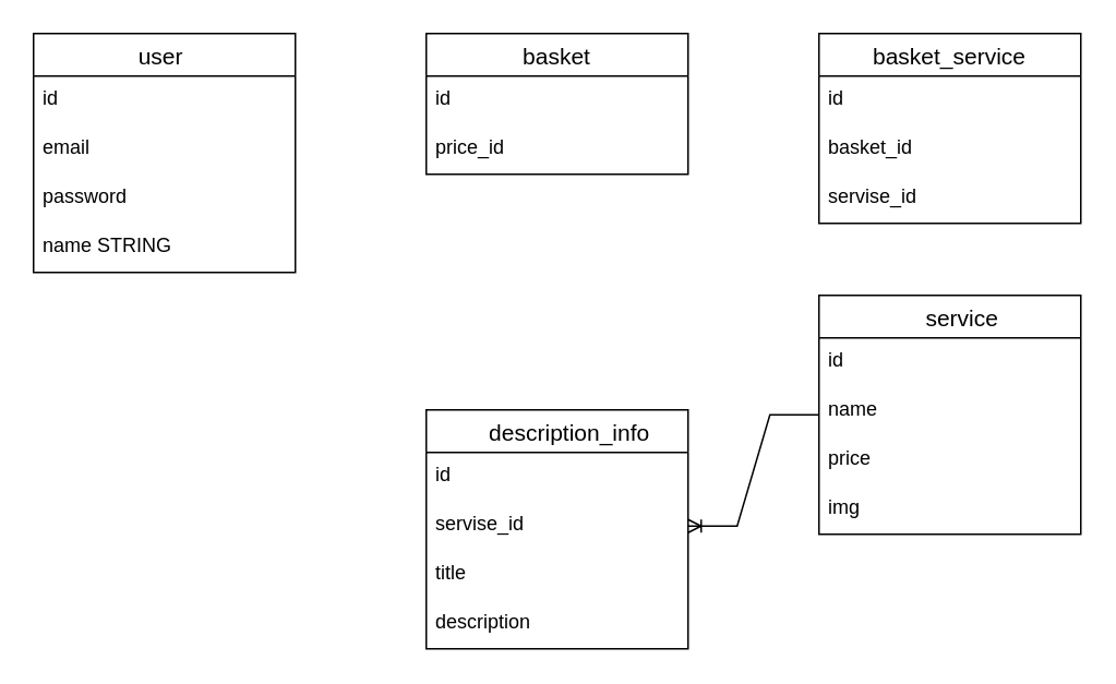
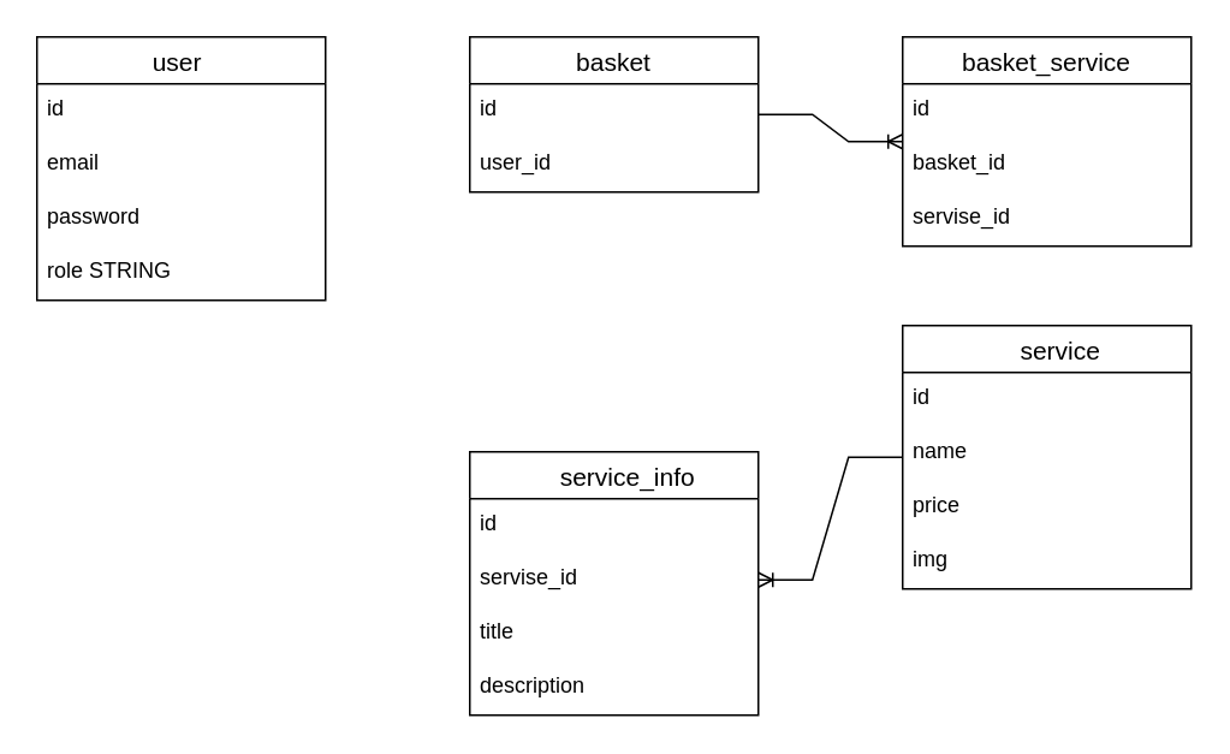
  <mxCell id="0" />
  <mxCell id="1" parent="0" />
  <mxCell id="2" value="basket" style="swimlane;fontStyle=0;childLayout=stackLayout;horizontal=1;startSize=26;horizontalStack=0;resizeParent=1;resizeParentMax=0;resizeLast=0;collapsible=1;marginBottom=0;align=center;fontSize=14;" vertex="1" parent="1"><mxGeometry x="260" y="20" width="160" height="86" as="geometry" /></mxCell>
  <mxCell id="3" value="id" style="text;strokeColor=none;fillColor=none;spacingLeft=4;spacingRight=4;overflow=hidden;rotatable=0;points=[[0,0.5],[1,0.5]];portConstraint=eastwest;fontSize=12;" vertex="1" parent="2"><mxGeometry y="26" width="160" height="30" as="geometry" /></mxCell>
- <mxCell id="4" value="price_id" style="text;strokeColor=none;fillColor=none;spacingLeft=4;spacingRight=4;overflow=hidden;rotatable=0;points=[[0,0.5],[1,0.5]];portConstraint=eastwest;fontSize=12;" vertex="1" parent="2"><mxGeometry y="56" width="160" height="30" as="geometry" /></mxCell>
+ <mxCell id="4" value="user_id" style="text;strokeColor=none;fillColor=none;spacingLeft=4;spacingRight=4;overflow=hidden;rotatable=0;points=[[0,0.5],[1,0.5]];portConstraint=eastwest;fontSize=12;" vertex="1" parent="2"><mxGeometry y="56" width="160" height="30" as="geometry" /></mxCell>
  <mxCell id="5" value="user " style="swimlane;fontStyle=0;childLayout=stackLayout;horizontal=1;startSize=26;horizontalStack=0;resizeParent=1;resizeParentMax=0;resizeLast=0;collapsible=1;marginBottom=0;align=center;fontSize=14;" vertex="1" parent="1"><mxGeometry x="20" y="20" width="160" height="146" as="geometry" /></mxCell>
  <mxCell id="6" value="id&#10;" style="text;strokeColor=none;fillColor=none;spacingLeft=4;spacingRight=4;overflow=hidden;rotatable=0;points=[[0,0.5],[1,0.5]];portConstraint=eastwest;fontSize=12;" vertex="1" parent="5"><mxGeometry y="26" width="160" height="30" as="geometry" /></mxCell>
  <mxCell id="7" value="email" style="text;strokeColor=none;fillColor=none;spacingLeft=4;spacingRight=4;overflow=hidden;rotatable=0;points=[[0,0.5],[1,0.5]];portConstraint=eastwest;fontSize=12;" vertex="1" parent="5"><mxGeometry y="56" width="160" height="30" as="geometry" /></mxCell>
  <mxCell id="8" value="password" style="text;strokeColor=none;fillColor=none;spacingLeft=4;spacingRight=4;overflow=hidden;rotatable=0;points=[[0,0.5],[1,0.5]];portConstraint=eastwest;fontSize=12;" vertex="1" parent="5"><mxGeometry y="86" width="160" height="30" as="geometry" /></mxCell>
- <mxCell id="9" value="name STRING" style="text;strokeColor=none;fillColor=none;spacingLeft=4;spacingRight=4;overflow=hidden;rotatable=0;points=[[0,0.5],[1,0.5]];portConstraint=eastwest;fontSize=12;" vertex="1" parent="5"><mxGeometry y="116" width="160" height="30" as="geometry" /></mxCell>
+ <mxCell id="9" value="role STRING" style="text;strokeColor=none;fillColor=none;spacingLeft=4;spacingRight=4;overflow=hidden;rotatable=0;points=[[0,0.5],[1,0.5]];portConstraint=eastwest;fontSize=12;" vertex="1" parent="5"><mxGeometry y="116" width="160" height="30" as="geometry" /></mxCell>
  <mxCell id="10" value="basket_service" style="swimlane;fontStyle=0;childLayout=stackLayout;horizontal=1;startSize=26;horizontalStack=0;resizeParent=1;resizeParentMax=0;resizeLast=0;collapsible=1;marginBottom=0;align=center;fontSize=14;" vertex="1" parent="1"><mxGeometry x="500" y="20" width="160" height="116" as="geometry" /></mxCell>
  <mxCell id="11" value="id" style="text;strokeColor=none;fillColor=none;spacingLeft=4;spacingRight=4;overflow=hidden;rotatable=0;points=[[0,0.5],[1,0.5]];portConstraint=eastwest;fontSize=12;" vertex="1" parent="10"><mxGeometry y="26" width="160" height="30" as="geometry" /></mxCell>
  <mxCell id="12" value="basket_id" style="text;strokeColor=none;fillColor=none;spacingLeft=4;spacingRight=4;overflow=hidden;rotatable=0;points=[[0,0.5],[1,0.5]];portConstraint=eastwest;fontSize=12;" vertex="1" parent="10"><mxGeometry y="56" width="160" height="30" as="geometry" /></mxCell>
  <mxCell id="13" value="servise_id" style="text;strokeColor=none;fillColor=none;spacingLeft=4;spacingRight=4;overflow=hidden;rotatable=0;points=[[0,0.5],[1,0.5]];portConstraint=eastwest;fontSize=12;" vertex="1" parent="10"><mxGeometry y="86" width="160" height="30" as="geometry" /></mxCell>
  <mxCell id="14" value="    service" style="swimlane;fontStyle=0;childLayout=stackLayout;horizontal=1;startSize=26;horizontalStack=0;resizeParent=1;resizeParentMax=0;resizeLast=0;collapsible=1;marginBottom=0;align=center;fontSize=14;" vertex="1" parent="1"><mxGeometry x="500" y="180" width="160" height="146" as="geometry" /></mxCell>
  <mxCell id="15" value="id" style="text;strokeColor=none;fillColor=none;spacingLeft=4;spacingRight=4;overflow=hidden;rotatable=0;points=[[0,0.5],[1,0.5]];portConstraint=eastwest;fontSize=12;" vertex="1" parent="14"><mxGeometry y="26" width="160" height="30" as="geometry" /></mxCell>
  <mxCell id="16" value="name" style="text;strokeColor=none;fillColor=none;spacingLeft=4;spacingRight=4;overflow=hidden;rotatable=0;points=[[0,0.5],[1,0.5]];portConstraint=eastwest;fontSize=12;" vertex="1" parent="14"><mxGeometry y="56" width="160" height="30" as="geometry" /></mxCell>
  <mxCell id="17" value="price" style="text;strokeColor=none;fillColor=none;spacingLeft=4;spacingRight=4;overflow=hidden;rotatable=0;points=[[0,0.5],[1,0.5]];portConstraint=eastwest;fontSize=12;" vertex="1" parent="14"><mxGeometry y="86" width="160" height="30" as="geometry" /></mxCell>
  <mxCell id="18" value="img" style="text;strokeColor=none;fillColor=none;spacingLeft=4;spacingRight=4;overflow=hidden;rotatable=0;points=[[0,0.5],[1,0.5]];portConstraint=eastwest;fontSize=12;" vertex="1" parent="14"><mxGeometry y="116" width="160" height="30" as="geometry" /></mxCell>
- <mxCell id="20" value="    description_info" style="swimlane;fontStyle=0;childLayout=stackLayout;horizontal=1;startSize=26;horizontalStack=0;resizeParent=1;resizeParentMax=0;resizeLast=0;collapsible=1;marginBottom=0;align=center;fontSize=14;" vertex="1" parent="1"><mxGeometry x="260" y="250" width="160" height="146" as="geometry" /></mxCell>
+ <mxCell id="19" value="" style="edgeStyle=entityRelationEdgeStyle;fontSize=12;html=1;endArrow=ERoneToMany;rounded=0;" edge="1" parent="1" source="2" target="10"><mxGeometry width="100" height="100" relative="1" as="geometry"><mxPoint x="240" y="290" as="sourcePoint" /><mxPoint x="340" y="190" as="targetPoint" /></mxGeometry></mxCell>
+ <mxCell id="20" value="    service_info" style="swimlane;fontStyle=0;childLayout=stackLayout;horizontal=1;startSize=26;horizontalStack=0;resizeParent=1;resizeParentMax=0;resizeLast=0;collapsible=1;marginBottom=0;align=center;fontSize=14;" vertex="1" parent="1"><mxGeometry x="260" y="250" width="160" height="146" as="geometry" /></mxCell>
  <mxCell id="21" value="id" style="text;strokeColor=none;fillColor=none;spacingLeft=4;spacingRight=4;overflow=hidden;rotatable=0;points=[[0,0.5],[1,0.5]];portConstraint=eastwest;fontSize=12;" vertex="1" parent="20"><mxGeometry y="26" width="160" height="30" as="geometry" /></mxCell>
  <mxCell id="22" value="servise_id" style="text;strokeColor=none;fillColor=none;spacingLeft=4;spacingRight=4;overflow=hidden;rotatable=0;points=[[0,0.5],[1,0.5]];portConstraint=eastwest;fontSize=12;" vertex="1" parent="20"><mxGeometry y="56" width="160" height="30" as="geometry" /></mxCell>
  <mxCell id="23" value="title" style="text;strokeColor=none;fillColor=none;spacingLeft=4;spacingRight=4;overflow=hidden;rotatable=0;points=[[0,0.5],[1,0.5]];portConstraint=eastwest;fontSize=12;" vertex="1" parent="20"><mxGeometry y="86" width="160" height="30" as="geometry" /></mxCell>
  <mxCell id="24" value="description" style="text;strokeColor=none;fillColor=none;spacingLeft=4;spacingRight=4;overflow=hidden;rotatable=0;points=[[0,0.5],[1,0.5]];portConstraint=eastwest;fontSize=12;" vertex="1" parent="20"><mxGeometry y="116" width="160" height="30" as="geometry" /></mxCell>
  <mxCell id="25" value="" style="edgeStyle=entityRelationEdgeStyle;fontSize=12;html=1;endArrow=ERoneToMany;rounded=0;entryX=1;entryY=0.5;entryDx=0;entryDy=0;" edge="1" parent="1" source="14" target="22"><mxGeometry width="100" height="100" relative="1" as="geometry"><mxPoint x="560" y="400" as="sourcePoint" /><mxPoint x="660" y="300" as="targetPoint" /></mxGeometry></mxCell>
